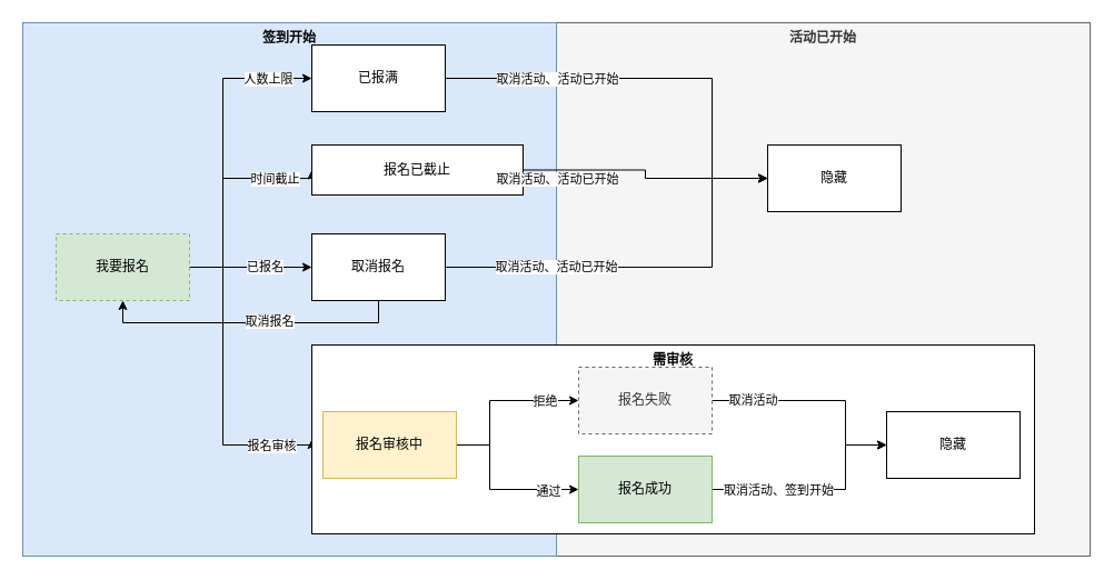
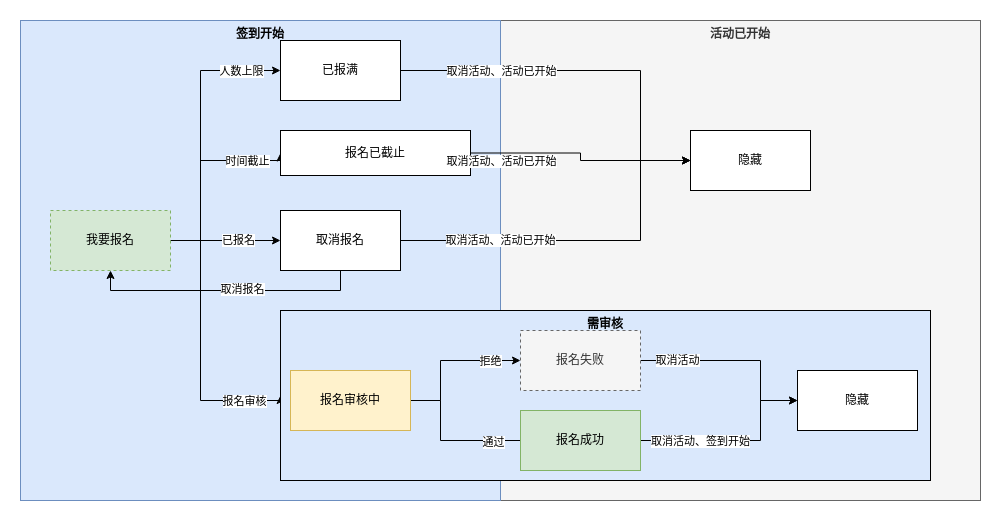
  <mxCell id="0" />
  <mxCell id="1" parent="0" />
  <mxCell id="2" value="活动已开始" style="whiteSpace=wrap;html=1;aspect=fixed;horizontal=1;fontStyle=1;align=center;verticalAlign=top;fillColor=#f5f5f5;fontColor=#333333;strokeColor=#666666;" vertex="1" parent="1"><mxGeometry x="500" y="20" width="480" height="480" as="geometry" /></mxCell>
  <mxCell id="3" value="签到开始" style="whiteSpace=wrap;html=1;aspect=fixed;horizontal=1;fontStyle=1;align=center;verticalAlign=top;fillColor=#dae8fc;strokeColor=#6c8ebf;" vertex="1" parent="1"><mxGeometry x="20" y="20" width="480" height="480" as="geometry" /></mxCell>
  <mxCell id="4" style="edgeStyle=orthogonalEdgeStyle;rounded=0;orthogonalLoop=1;jettySize=auto;html=1;exitX=1;exitY=0.5;exitDx=0;exitDy=0;entryX=0;entryY=0.5;entryDx=0;entryDy=0;" edge="1" parent="1" source="12" target="21"><mxGeometry relative="1" as="geometry"><Array as="points"><mxPoint x="200" y="240" /><mxPoint x="200" y="70" /></Array></mxGeometry></mxCell>
  <mxCell id="5" value="人数上限" style="edgeLabel;html=1;align=center;verticalAlign=middle;resizable=0;points=[];" vertex="1" connectable="0" parent="4"><mxGeometry x="0.802" y="1" relative="1" as="geometry"><mxPoint x="-12" y="1" as="offset" /></mxGeometry></mxCell>
  <mxCell id="6" style="edgeStyle=orthogonalEdgeStyle;rounded=0;orthogonalLoop=1;jettySize=auto;html=1;exitX=1;exitY=0.5;exitDx=0;exitDy=0;entryX=0;entryY=0.5;entryDx=0;entryDy=0;" edge="1" parent="1" source="12" target="33"><mxGeometry relative="1" as="geometry" /></mxCell>
  <mxCell id="7" value="已报名" style="edgeLabel;html=1;align=center;verticalAlign=middle;resizable=0;points=[];" vertex="1" connectable="0" parent="6"><mxGeometry x="0.211" y="1" relative="1" as="geometry"><mxPoint as="offset" /></mxGeometry></mxCell>
  <mxCell id="8" style="edgeStyle=orthogonalEdgeStyle;rounded=0;orthogonalLoop=1;jettySize=auto;html=1;exitX=1;exitY=0.5;exitDx=0;exitDy=0;entryX=0;entryY=0.5;entryDx=0;entryDy=0;" edge="1" parent="1" source="12" target="13"><mxGeometry relative="1" as="geometry"><Array as="points"><mxPoint x="200" y="240" /><mxPoint x="200" y="400" /></Array></mxGeometry></mxCell>
  <mxCell id="9" value="报名审核" style="edgeLabel;html=1;align=center;verticalAlign=middle;resizable=0;points=[];" vertex="1" connectable="0" parent="8"><mxGeometry x="0.64" y="1" relative="1" as="geometry"><mxPoint x="8" y="1" as="offset" /></mxGeometry></mxCell>
  <mxCell id="10" style="edgeStyle=orthogonalEdgeStyle;rounded=0;orthogonalLoop=1;jettySize=auto;html=1;exitX=1;exitY=0.5;exitDx=0;exitDy=0;entryX=0;entryY=0.5;entryDx=0;entryDy=0;" edge="1" parent="1" source="12" target="23"><mxGeometry relative="1" as="geometry"><Array as="points"><mxPoint x="200" y="240" /><mxPoint x="200" y="160" /></Array></mxGeometry></mxCell>
  <mxCell id="11" value="时间截止" style="edgeLabel;html=1;align=center;verticalAlign=middle;resizable=0;points=[];" vertex="1" connectable="0" parent="10"><mxGeometry x="0.699" y="1" relative="1" as="geometry"><mxPoint x="-12" y="1" as="offset" /></mxGeometry></mxCell>
  <mxCell id="12" value="我要报名" style="rounded=0;whiteSpace=wrap;html=1;fillColor=#d5e8d4;strokeColor=#82b366;dashed=1;" vertex="1" parent="1"><mxGeometry x="50" y="210" width="120" height="60" as="geometry" /></mxCell>
- <mxCell id="13" value="需审核" style="rounded=0;whiteSpace=wrap;html=1;align=center;verticalAlign=top;fontStyle=1" vertex="1" parent="1"><mxGeometry x="280" y="310" width="650" height="170" as="geometry" /></mxCell>
+ <mxCell id="13" value="需审核" style="rounded=0;whiteSpace=wrap;html=1;align=center;verticalAlign=top;fontStyle=1;fillColor=#dae8fc;" vertex="1" parent="1"><mxGeometry x="280" y="310" width="650" height="170" as="geometry" /></mxCell>
  <mxCell id="14" style="edgeStyle=orthogonalEdgeStyle;rounded=0;orthogonalLoop=1;jettySize=auto;html=1;exitX=1;exitY=0.5;exitDx=0;exitDy=0;" edge="1" parent="1" source="18" target="29"><mxGeometry relative="1" as="geometry"><Array as="points"><mxPoint x="440" y="400" /><mxPoint x="440" y="360" /></Array></mxGeometry></mxCell>
  <mxCell id="15" value="拒绝" style="edgeLabel;html=1;align=center;verticalAlign=middle;resizable=0;points=[];" vertex="1" connectable="0" parent="14"><mxGeometry x="0.456" y="-1" relative="1" as="geometry"><mxPoint x="10" y="-1" as="offset" /></mxGeometry></mxCell>
- <mxCell id="16" style="edgeStyle=orthogonalEdgeStyle;rounded=0;orthogonalLoop=1;jettySize=auto;html=1;exitX=1;exitY=0.5;exitDx=0;exitDy=0;entryX=0;entryY=0.5;entryDx=0;entryDy=0;" edge="1" parent="1" source="18" target="26"><mxGeometry relative="1" as="geometry"><Array as="points"><mxPoint x="440" y="400" /><mxPoint x="440" y="440" /></Array></mxGeometry></mxCell>
+ <mxCell id="16" style="edgeStyle=orthogonalEdgeStyle;rounded=0;orthogonalLoop=1;jettySize=auto;html=1;exitX=1;exitY=0.5;exitDx=0;exitDy=0;entryX=0;entryY=0.5;entryDx=0;entryDy=0;endArrow=none;" edge="1" parent="1" source="18" target="26"><mxGeometry relative="1" as="geometry"><Array as="points"><mxPoint x="440" y="400" /><mxPoint x="440" y="440" /></Array></mxGeometry></mxCell>
  <mxCell id="17" value="通过" style="edgeLabel;html=1;align=center;verticalAlign=middle;resizable=0;points=[];" vertex="1" connectable="0" parent="16"><mxGeometry x="0.63" y="-1" relative="1" as="geometry"><mxPoint as="offset" /></mxGeometry></mxCell>
  <mxCell id="18" value="报名审核中" style="whiteSpace=wrap;html=1;rounded=0;fillColor=#fff2cc;strokeColor=#d6b656;" vertex="1" parent="1"><mxGeometry x="290" y="370" width="120" height="60" as="geometry" /></mxCell>
  <mxCell id="19" style="edgeStyle=orthogonalEdgeStyle;rounded=0;orthogonalLoop=1;jettySize=auto;html=1;exitX=1;exitY=0.5;exitDx=0;exitDy=0;entryX=0;entryY=0.5;entryDx=0;entryDy=0;" edge="1" parent="1" source="21" target="34"><mxGeometry relative="1" as="geometry"><Array as="points"><mxPoint x="640" y="70" /><mxPoint x="640" y="160" /></Array></mxGeometry></mxCell>
  <mxCell id="20" value="取消活动、活动已开始" style="edgeLabel;html=1;align=center;verticalAlign=middle;resizable=0;points=[];" vertex="1" connectable="0" parent="19"><mxGeometry x="-0.213" y="1" relative="1" as="geometry"><mxPoint x="-50" y="1" as="offset" /></mxGeometry></mxCell>
  <mxCell id="21" value="已报满" style="whiteSpace=wrap;html=1;rounded=0;" vertex="1" parent="1"><mxGeometry x="280" y="40" width="120" height="60" as="geometry" /></mxCell>
  <mxCell id="22" style="edgeStyle=orthogonalEdgeStyle;rounded=0;orthogonalLoop=1;jettySize=auto;html=1;exitX=1;exitY=0.5;exitDx=0;exitDy=0;entryX=0;entryY=0.5;entryDx=0;entryDy=0;" edge="1" parent="1" source="23" target="34"><mxGeometry relative="1" as="geometry" /></mxCell>
  <mxCell id="23" value="报名已截止" style="whiteSpace=wrap;html=1;rounded=0;" vertex="1" parent="1"><mxGeometry x="280" y="130" width="190" height="45" as="geometry" /></mxCell>
  <mxCell id="24" style="edgeStyle=orthogonalEdgeStyle;rounded=0;orthogonalLoop=1;jettySize=auto;html=1;exitX=1;exitY=0.5;exitDx=0;exitDy=0;entryX=0;entryY=0.5;entryDx=0;entryDy=0;" edge="1" parent="1" source="26" target="35"><mxGeometry relative="1" as="geometry"><Array as="points"><mxPoint x="760" y="440" /><mxPoint x="760" y="400" /></Array></mxGeometry></mxCell>
  <mxCell id="25" value="取消活动、签到开始" style="edgeLabel;html=1;align=center;verticalAlign=middle;resizable=0;points=[];" vertex="1" connectable="0" parent="24"><mxGeometry x="-0.632" y="1" relative="1" as="geometry"><mxPoint x="23" y="1" as="offset" /></mxGeometry></mxCell>
  <mxCell id="26" value="报名成功" style="whiteSpace=wrap;html=1;rounded=0;fillColor=#d5e8d4;strokeColor=#82b366;" vertex="1" parent="1"><mxGeometry x="520" y="410" width="120" height="60" as="geometry" /></mxCell>
  <mxCell id="27" style="edgeStyle=orthogonalEdgeStyle;rounded=0;orthogonalLoop=1;jettySize=auto;html=1;exitX=1;exitY=0.5;exitDx=0;exitDy=0;" edge="1" parent="1" source="29" target="35"><mxGeometry relative="1" as="geometry"><Array as="points"><mxPoint x="760" y="360" /><mxPoint x="760" y="400" /></Array></mxGeometry></mxCell>
  <mxCell id="28" value="取消活动" style="edgeLabel;html=1;align=center;verticalAlign=middle;resizable=0;points=[];" vertex="1" connectable="0" parent="27"><mxGeometry x="-0.633" y="2" relative="1" as="geometry"><mxPoint y="1" as="offset" /></mxGeometry></mxCell>
  <mxCell id="29" value="报名失败" style="whiteSpace=wrap;html=1;rounded=0;fillColor=#f5f5f5;fontColor=#333333;strokeColor=#666666;dashed=1;" vertex="1" parent="1"><mxGeometry x="520" y="330" width="120" height="60" as="geometry" /></mxCell>
  <mxCell id="30" value="&lt;span style=&quot;color: rgb(0, 0, 0); font-family: Helvetica; font-size: 11px; font-style: normal; font-variant-ligatures: normal; font-variant-caps: normal; font-weight: 400; letter-spacing: normal; orphans: 2; text-align: center; text-indent: 0px; text-transform: none; widows: 2; word-spacing: 0px; -webkit-text-stroke-width: 0px; white-space: nowrap; background-color: rgb(255, 255, 255); text-decoration-thickness: initial; text-decoration-style: initial; text-decoration-color: initial; display: inline !important; float: none;&quot;&gt;取消活动、活动已开始&lt;/span&gt;" style="edgeStyle=orthogonalEdgeStyle;rounded=0;orthogonalLoop=1;jettySize=auto;html=1;exitX=1;exitY=0.5;exitDx=0;exitDy=0;entryX=0;entryY=0.5;entryDx=0;entryDy=0;" edge="1" parent="1" source="33" target="34"><mxGeometry x="-0.46" relative="1" as="geometry"><mxPoint x="620" y="160" as="targetPoint" /><Array as="points"><mxPoint x="640" y="240" /><mxPoint x="640" y="160" /></Array><mxPoint as="offset" /></mxGeometry></mxCell>
  <mxCell id="31" style="edgeStyle=orthogonalEdgeStyle;rounded=0;orthogonalLoop=1;jettySize=auto;html=1;exitX=0.5;exitY=1;exitDx=0;exitDy=0;entryX=0.5;entryY=1;entryDx=0;entryDy=0;" edge="1" parent="1" source="33" target="12"><mxGeometry relative="1" as="geometry" /></mxCell>
  <mxCell id="32" value="取消报名" style="edgeLabel;html=1;align=center;verticalAlign=middle;resizable=0;points=[];" vertex="1" connectable="0" parent="31"><mxGeometry x="0.011" y="-2" relative="1" as="geometry"><mxPoint x="17" as="offset" /></mxGeometry></mxCell>
  <mxCell id="33" value="取消报名" style="whiteSpace=wrap;html=1;rounded=0;" vertex="1" parent="1"><mxGeometry x="280" y="210" width="120" height="60" as="geometry" /></mxCell>
  <mxCell id="34" value="隐藏" style="whiteSpace=wrap;html=1;rounded=0;" vertex="1" parent="1"><mxGeometry x="690" y="130" width="120" height="60" as="geometry" /></mxCell>
  <mxCell id="35" value="隐藏" style="whiteSpace=wrap;html=1;rounded=0;" vertex="1" parent="1"><mxGeometry x="797" y="370" width="120" height="60" as="geometry" /></mxCell>
  <mxCell id="36" value="取消活动、活动已开始" style="edgeLabel;html=1;align=center;verticalAlign=middle;resizable=0;points=[];" vertex="1" connectable="0" parent="1"><mxGeometry x="500.005" y="160" as="geometry" /></mxCell>
